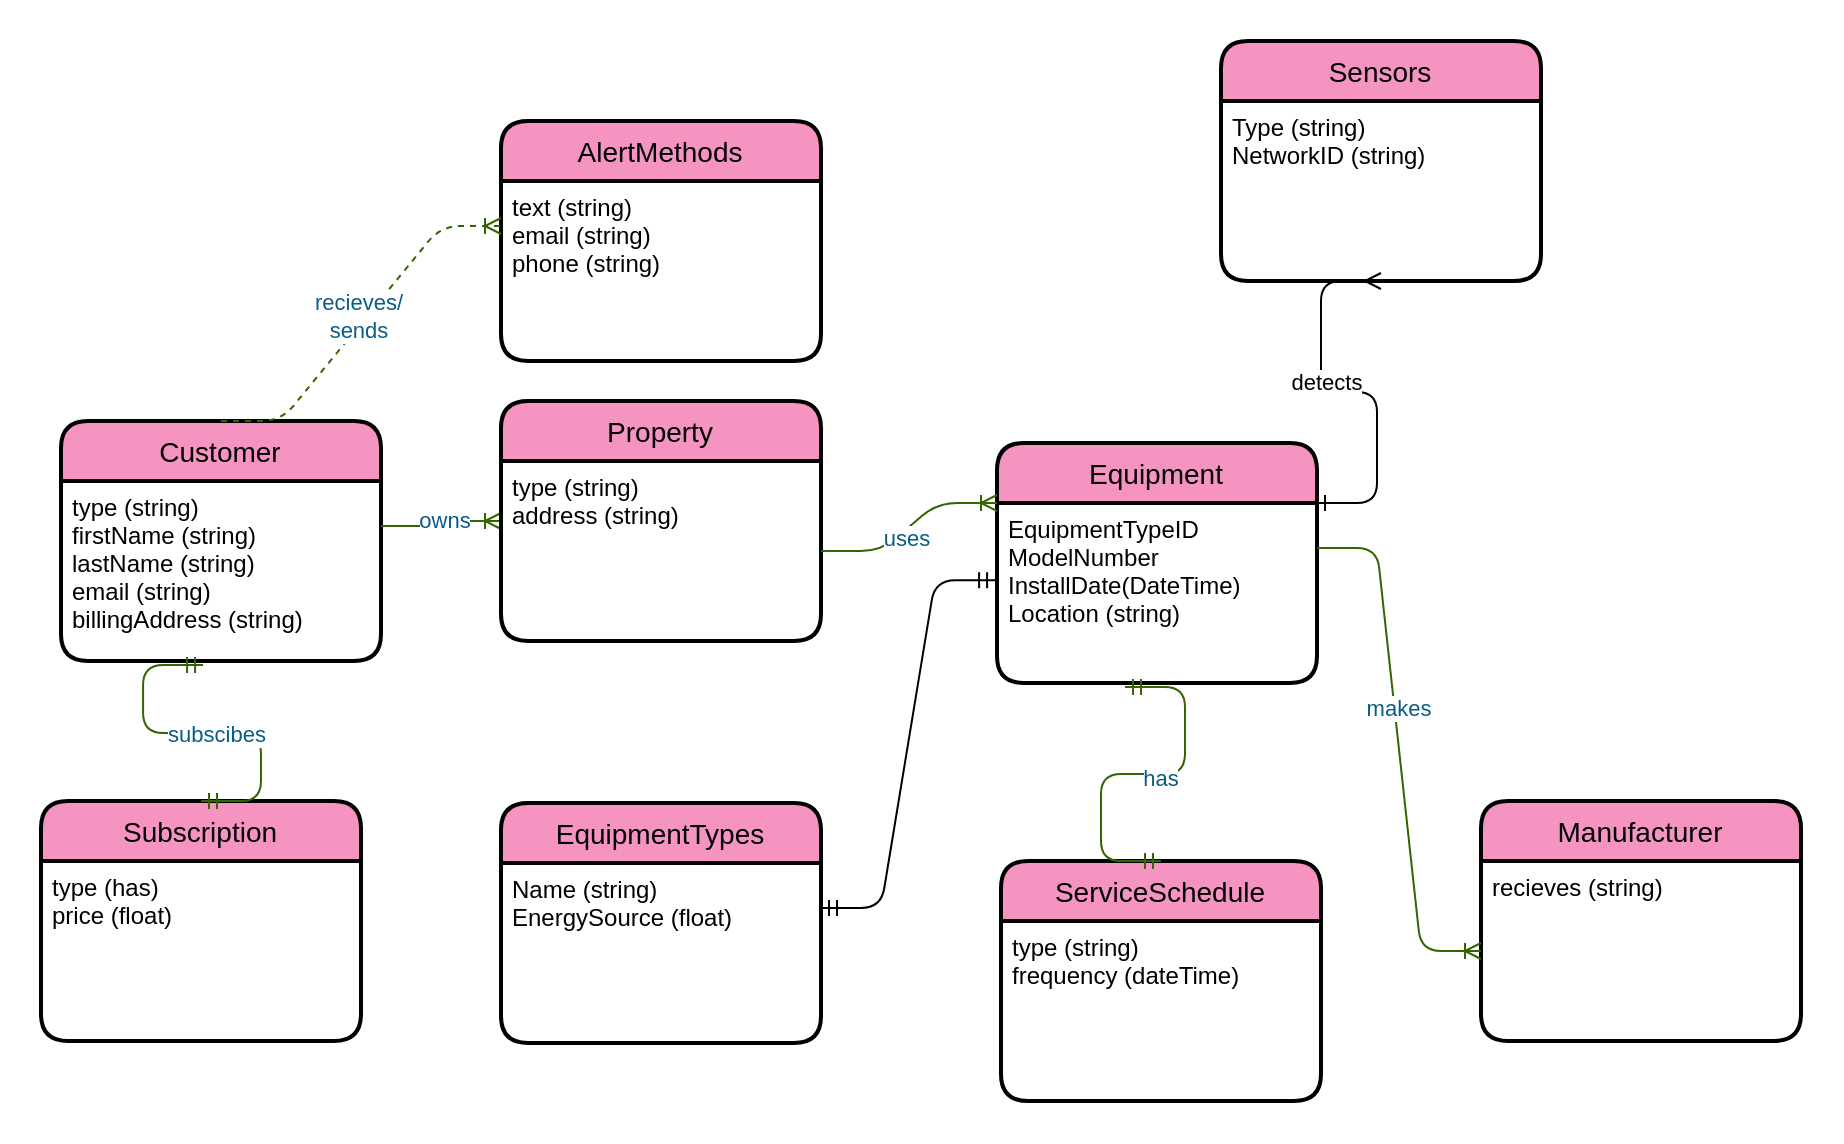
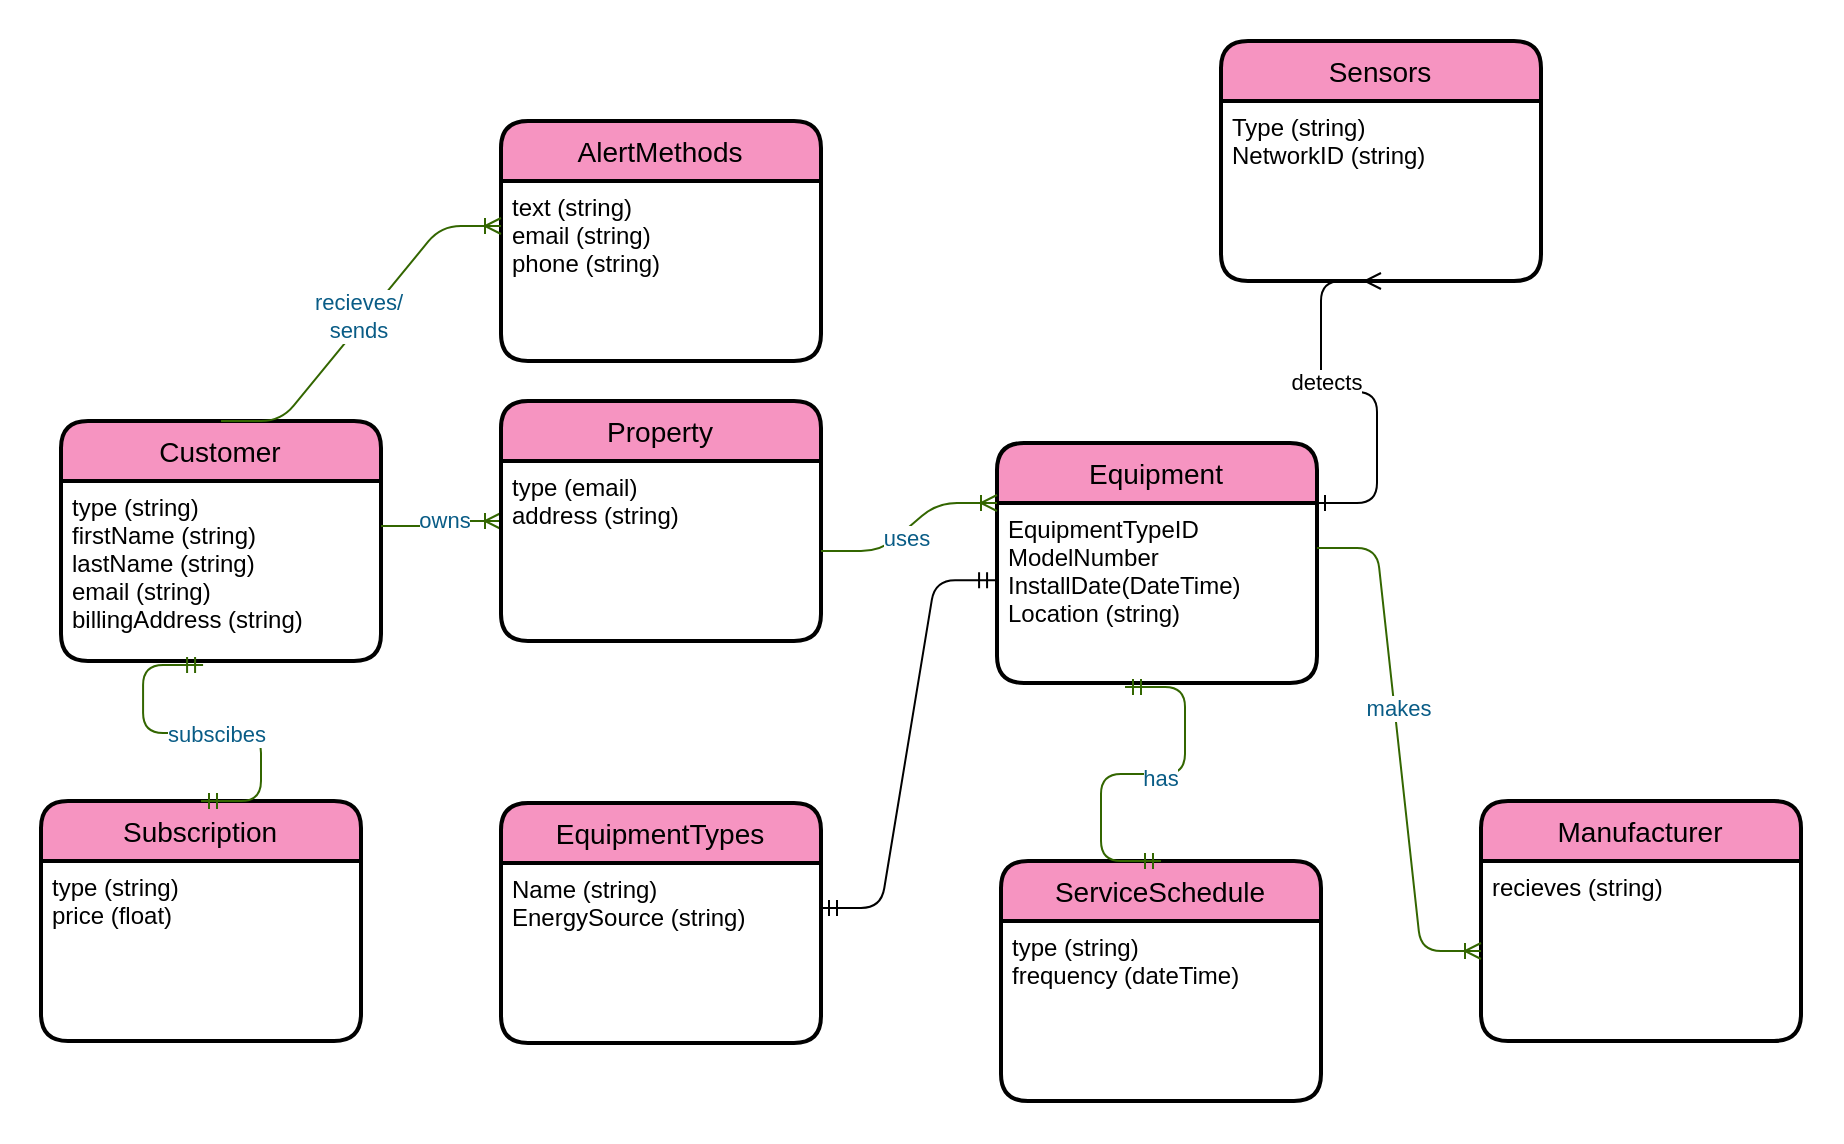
  <mxCell id="0" />
  <mxCell id="1" parent="0" />
  <mxCell id="2" value="Customer" style="swimlane;childLayout=stackLayout;horizontal=1;startSize=30;horizontalStack=0;rounded=1;fontSize=14;fontStyle=0;strokeWidth=2;resizeParent=0;resizeLast=1;shadow=0;dashed=0;align=center;sketch=0;fillColor=#F694C1;" parent="1" vertex="1"><mxGeometry x="30" y="210" width="160" height="120" as="geometry" /></mxCell>
  <mxCell id="3" value="type (string)&#10;firstName (string)&#10;lastName (string)&#10;email (string)&#10;billingAddress (string)&#10;" style="align=left;strokeColor=none;fillColor=none;spacingLeft=4;fontSize=12;verticalAlign=top;resizable=0;rotatable=0;part=1;" parent="2" vertex="1"><mxGeometry y="30" width="160" height="90" as="geometry" /></mxCell>
  <mxCell id="4" value="Equipment" style="swimlane;childLayout=stackLayout;horizontal=1;startSize=30;horizontalStack=0;rounded=1;fontSize=14;fontStyle=0;strokeWidth=2;resizeParent=0;resizeLast=1;shadow=0;dashed=0;align=center;sketch=0;fillColor=#F694C1;" parent="1" vertex="1"><mxGeometry x="498" y="221" width="160" height="120" as="geometry" /></mxCell>
  <mxCell id="5" value="EquipmentTypeID&#10;ModelNumber&#10;InstallDate(DateTime)&#10;Location (string)" style="align=left;strokeColor=none;fillColor=none;spacingLeft=4;fontSize=12;verticalAlign=top;resizable=0;rotatable=0;part=1;" parent="4" vertex="1"><mxGeometry y="30" width="160" height="90" as="geometry" /></mxCell>
  <mxCell id="6" value="" style="edgeStyle=entityRelationEdgeStyle;fontSize=12;html=1;endArrow=ERoneToMany;fillColor=#F694C1;strokeColor=#336600;exitX=1;exitY=0.25;exitDx=0;exitDy=0;" parent="1" source="3" target="10" edge="1"><mxGeometry width="100" height="100" relative="1" as="geometry"><mxPoint x="210" y="240" as="sourcePoint" /><mxPoint x="210" y="310" as="targetPoint" /></mxGeometry></mxCell>
  <mxCell id="7" value="owns" style="edgeLabel;html=1;align=center;verticalAlign=middle;resizable=0;points=[];fontColor=#095C86;" parent="6" vertex="1" connectable="0"><mxGeometry x="0.099" y="1" relative="1" as="geometry"><mxPoint as="offset" /></mxGeometry></mxCell>
  <mxCell id="8" value="AlertMethods" style="swimlane;childLayout=stackLayout;horizontal=1;startSize=30;horizontalStack=0;rounded=1;fontSize=14;fontStyle=0;strokeWidth=2;resizeParent=0;resizeLast=1;shadow=0;dashed=0;align=center;sketch=0;fillColor=#F694C1;" parent="1" vertex="1"><mxGeometry x="250" y="60" width="160" height="120" as="geometry" /></mxCell>
  <mxCell id="9" value="text (string)&#10;email (string)&#10;phone (string)" style="align=left;strokeColor=none;fillColor=none;spacingLeft=4;fontSize=12;verticalAlign=top;resizable=0;rotatable=0;part=1;" parent="8" vertex="1"><mxGeometry y="30" width="160" height="90" as="geometry" /></mxCell>
  <mxCell id="10" value="Property" style="swimlane;childLayout=stackLayout;horizontal=1;startSize=30;horizontalStack=0;rounded=1;fontSize=14;fontStyle=0;strokeWidth=2;resizeParent=0;resizeLast=1;shadow=0;dashed=0;align=center;sketch=0;fillColor=#F694C1;" parent="1" vertex="1"><mxGeometry x="250" y="200" width="160" height="120" as="geometry" /></mxCell>
- <mxCell id="11" value="type (string)&#10;address (string)" style="align=left;strokeColor=none;fillColor=none;spacingLeft=4;fontSize=12;verticalAlign=top;resizable=0;rotatable=0;part=1;" parent="10" vertex="1"><mxGeometry y="30" width="160" height="90" as="geometry" /></mxCell>
+ <mxCell id="11" value="type (email)&#10;address (string)" style="align=left;strokeColor=none;fillColor=none;spacingLeft=4;fontSize=12;verticalAlign=top;resizable=0;rotatable=0;part=1;" parent="10" vertex="1"><mxGeometry y="30" width="160" height="90" as="geometry" /></mxCell>
  <mxCell id="12" value="" style="edgeStyle=entityRelationEdgeStyle;fontSize=12;html=1;endArrow=ERoneToMany;strokeColor=#336600;fillColor=#F694C1;entryX=0;entryY=0;entryDx=0;entryDy=0;" parent="1" source="11" target="5" edge="1"><mxGeometry width="100" height="100" relative="1" as="geometry"><mxPoint x="310" y="470" as="sourcePoint" /><mxPoint x="410" y="370" as="targetPoint" /></mxGeometry></mxCell>
  <mxCell id="13" value="uses" style="edgeLabel;html=1;align=center;verticalAlign=middle;resizable=0;points=[];fontColor=#095C86;" parent="12" vertex="1" connectable="0"><mxGeometry x="-0.1" y="-3" relative="1" as="geometry"><mxPoint as="offset" /></mxGeometry></mxCell>
  <mxCell id="14" value="Subscription" style="swimlane;childLayout=stackLayout;horizontal=1;startSize=30;horizontalStack=0;rounded=1;fontSize=14;fontStyle=0;strokeWidth=2;resizeParent=0;resizeLast=1;shadow=0;dashed=0;align=center;sketch=0;fillColor=#F694C1;" parent="1" vertex="1"><mxGeometry x="20" y="400" width="160" height="120" as="geometry" /></mxCell>
- <mxCell id="15" value="type (has)&#10;price (float)" style="align=left;strokeColor=none;fillColor=none;spacingLeft=4;fontSize=12;verticalAlign=top;resizable=0;rotatable=0;part=1;" parent="14" vertex="1"><mxGeometry y="30" width="160" height="90" as="geometry" /></mxCell>
+ <mxCell id="15" value="type (string)&#10;price (float)" style="align=left;strokeColor=none;fillColor=none;spacingLeft=4;fontSize=12;verticalAlign=top;resizable=0;rotatable=0;part=1;" parent="14" vertex="1"><mxGeometry y="30" width="160" height="90" as="geometry" /></mxCell>
  <mxCell id="16" value="" style="edgeStyle=entityRelationEdgeStyle;fontSize=12;html=1;endArrow=ERmandOne;startArrow=ERmandOne;strokeColor=#336600;fillColor=#F694C1;entryX=0.444;entryY=1.022;entryDx=0;entryDy=0;entryPerimeter=0;exitX=0.5;exitY=0;exitDx=0;exitDy=0;" parent="1" source="14" target="3" edge="1"><mxGeometry width="100" height="100" relative="1" as="geometry"><mxPoint x="310" y="470" as="sourcePoint" /><mxPoint x="410" y="370" as="targetPoint" /></mxGeometry></mxCell>
  <mxCell id="17" value="subscibes" style="edgeLabel;html=1;align=center;verticalAlign=middle;resizable=0;points=[];fontColor=#095C86;" parent="16" vertex="1" connectable="0"><mxGeometry x="-0.069" y="1" relative="1" as="geometry"><mxPoint as="offset" /></mxGeometry></mxCell>
  <mxCell id="18" value="ServiceSchedule" style="swimlane;childLayout=stackLayout;horizontal=1;startSize=30;horizontalStack=0;rounded=1;fontSize=14;fontStyle=0;strokeWidth=2;resizeParent=0;resizeLast=1;shadow=0;dashed=0;align=center;sketch=0;fillColor=#F694C1;" parent="1" vertex="1"><mxGeometry x="500" y="430" width="160" height="120" as="geometry" /></mxCell>
  <mxCell id="19" value="type (string)&#10;frequency (dateTime)&#10;&#10;" style="align=left;strokeColor=none;fillColor=none;spacingLeft=4;fontSize=12;verticalAlign=top;resizable=0;rotatable=0;part=1;" parent="18" vertex="1"><mxGeometry y="30" width="160" height="90" as="geometry" /></mxCell>
- <mxCell id="20" value="" style="edgeStyle=entityRelationEdgeStyle;fontSize=12;html=1;endArrow=ERoneToMany;strokeColor=#336600;fillColor=#F694C1;entryX=0;entryY=0.25;entryDx=0;entryDy=0;exitX=0.5;exitY=0;exitDx=0;exitDy=0;dashed=1;" parent="1" source="2" target="9" edge="1"><mxGeometry width="100" height="100" relative="1" as="geometry"><mxPoint x="470" y="260" as="sourcePoint" /><mxPoint x="370" y="380" as="targetPoint" /></mxGeometry></mxCell>
+ <mxCell id="20" value="" style="edgeStyle=entityRelationEdgeStyle;fontSize=12;html=1;endArrow=ERoneToMany;strokeColor=#336600;fillColor=#F694C1;entryX=0;entryY=0.25;entryDx=0;entryDy=0;exitX=0.5;exitY=0;exitDx=0;exitDy=0;" parent="1" source="2" target="9" edge="1"><mxGeometry width="100" height="100" relative="1" as="geometry"><mxPoint x="470" y="260" as="sourcePoint" /><mxPoint x="370" y="380" as="targetPoint" /></mxGeometry></mxCell>
  <mxCell id="21" value="recieves/&lt;br&gt;sends" style="edgeLabel;html=1;align=center;verticalAlign=middle;resizable=0;points=[];fontColor=#095C86;" parent="20" vertex="1" connectable="0"><mxGeometry x="0.017" y="3" relative="1" as="geometry"><mxPoint as="offset" /></mxGeometry></mxCell>
  <mxCell id="22" value="" style="edgeStyle=entityRelationEdgeStyle;fontSize=12;html=1;endArrow=ERmandOne;startArrow=ERmandOne;strokeColor=#336600;fillColor=#F694C1;exitX=0.4;exitY=1.022;exitDx=0;exitDy=0;exitPerimeter=0;entryX=0.5;entryY=0;entryDx=0;entryDy=0;" parent="1" source="5" target="18" edge="1"><mxGeometry width="100" height="100" relative="1" as="geometry"><mxPoint x="340" y="480" as="sourcePoint" /><mxPoint x="440" y="380" as="targetPoint" /></mxGeometry></mxCell>
  <mxCell id="23" value="has" style="edgeLabel;html=1;align=center;verticalAlign=middle;resizable=0;points=[];fontColor=#095C86;" parent="22" vertex="1" connectable="0"><mxGeometry x="-0.092" y="2" relative="1" as="geometry"><mxPoint as="offset" /></mxGeometry></mxCell>
  <mxCell id="24" value="Manufacturer" style="swimlane;childLayout=stackLayout;horizontal=1;startSize=30;horizontalStack=0;rounded=1;fontSize=14;fontStyle=0;strokeWidth=2;resizeParent=0;resizeLast=1;shadow=0;dashed=0;align=center;sketch=0;fillColor=#F694C1;" parent="1" vertex="1"><mxGeometry x="740" y="400" width="160" height="120" as="geometry" /></mxCell>
  <mxCell id="25" value="recieves (string)" style="align=left;strokeColor=none;fillColor=none;spacingLeft=4;fontSize=12;verticalAlign=top;resizable=0;rotatable=0;part=1;" parent="24" vertex="1"><mxGeometry y="30" width="160" height="90" as="geometry" /></mxCell>
  <mxCell id="26" value="" style="edgeStyle=entityRelationEdgeStyle;fontSize=12;html=1;endArrow=ERoneToMany;strokeColor=#336600;fillColor=#F694C1;entryX=0;entryY=0.5;entryDx=0;entryDy=0;exitX=1;exitY=0.25;exitDx=0;exitDy=0;" parent="1" source="5" target="25" edge="1"><mxGeometry width="100" height="100" relative="1" as="geometry"><mxPoint x="420" y="350" as="sourcePoint" /><mxPoint x="520" y="250" as="targetPoint" /></mxGeometry></mxCell>
  <mxCell id="27" value="makes" style="edgeLabel;html=1;align=center;verticalAlign=middle;resizable=0;points=[];fontColor=#095C86;" parent="26" vertex="1" connectable="0"><mxGeometry x="-0.156" y="2" relative="1" as="geometry"><mxPoint as="offset" /></mxGeometry></mxCell>
  <mxCell id="28" value="Sensors" style="swimlane;childLayout=stackLayout;horizontal=1;startSize=30;horizontalStack=0;rounded=1;fontSize=14;fontStyle=0;strokeWidth=2;resizeParent=0;resizeLast=1;shadow=0;dashed=0;align=center;fillColor=#F694C1;" vertex="1" parent="1"><mxGeometry x="610" y="20" width="160" height="120" as="geometry" /></mxCell>
  <mxCell id="29" value="Type (string)&#10;NetworkID (string)&#10;" style="align=left;strokeColor=none;fillColor=none;spacingLeft=4;fontSize=12;verticalAlign=top;resizable=0;rotatable=0;part=1;" vertex="1" parent="28"><mxGeometry y="30" width="160" height="90" as="geometry" /></mxCell>
  <mxCell id="30" value="" style="edgeStyle=entityRelationEdgeStyle;fontSize=12;html=1;endArrow=ERmany;startArrow=ERone;exitX=1;exitY=0;exitDx=0;exitDy=0;startFill=0;" edge="1" parent="1" source="5"><mxGeometry width="100" height="100" relative="1" as="geometry"><mxPoint x="410" y="260" as="sourcePoint" /><mxPoint x="690" y="140" as="targetPoint" /></mxGeometry></mxCell>
  <mxCell id="31" value="detects" style="edgeLabel;html=1;align=center;verticalAlign=middle;resizable=0;points=[];" vertex="1" connectable="0" parent="30"><mxGeometry x="0.2" y="-2" relative="1" as="geometry"><mxPoint as="offset" /></mxGeometry></mxCell>
  <mxCell id="32" value="EquipmentTypes" style="swimlane;childLayout=stackLayout;horizontal=1;startSize=30;horizontalStack=0;rounded=1;fontSize=14;fontStyle=0;strokeWidth=2;resizeParent=0;resizeLast=1;shadow=0;dashed=0;align=center;fillColor=#F694C1;" vertex="1" parent="1"><mxGeometry x="250" y="401" width="160" height="120" as="geometry" /></mxCell>
- <mxCell id="33" value="Name (string)&#10;EnergySource (float)&#10;" style="align=left;strokeColor=none;fillColor=none;spacingLeft=4;fontSize=12;verticalAlign=top;resizable=0;rotatable=0;part=1;" vertex="1" parent="32"><mxGeometry y="30" width="160" height="90" as="geometry" /></mxCell>
+ <mxCell id="33" value="Name (string)&#10;EnergySource (string)&#10;" style="align=left;strokeColor=none;fillColor=none;spacingLeft=4;fontSize=12;verticalAlign=top;resizable=0;rotatable=0;part=1;" vertex="1" parent="32"><mxGeometry y="30" width="160" height="90" as="geometry" /></mxCell>
  <mxCell id="34" value="" style="edgeStyle=entityRelationEdgeStyle;fontSize=12;html=1;endArrow=ERmandOne;startArrow=ERmandOne;entryX=-0.006;entryY=0.429;entryDx=0;entryDy=0;entryPerimeter=0;exitX=1;exitY=0.25;exitDx=0;exitDy=0;" edge="1" parent="1" source="33" target="5"><mxGeometry width="100" height="100" relative="1" as="geometry"><mxPoint x="350" y="430" as="sourcePoint" /><mxPoint x="450" y="330" as="targetPoint" /></mxGeometry></mxCell>
